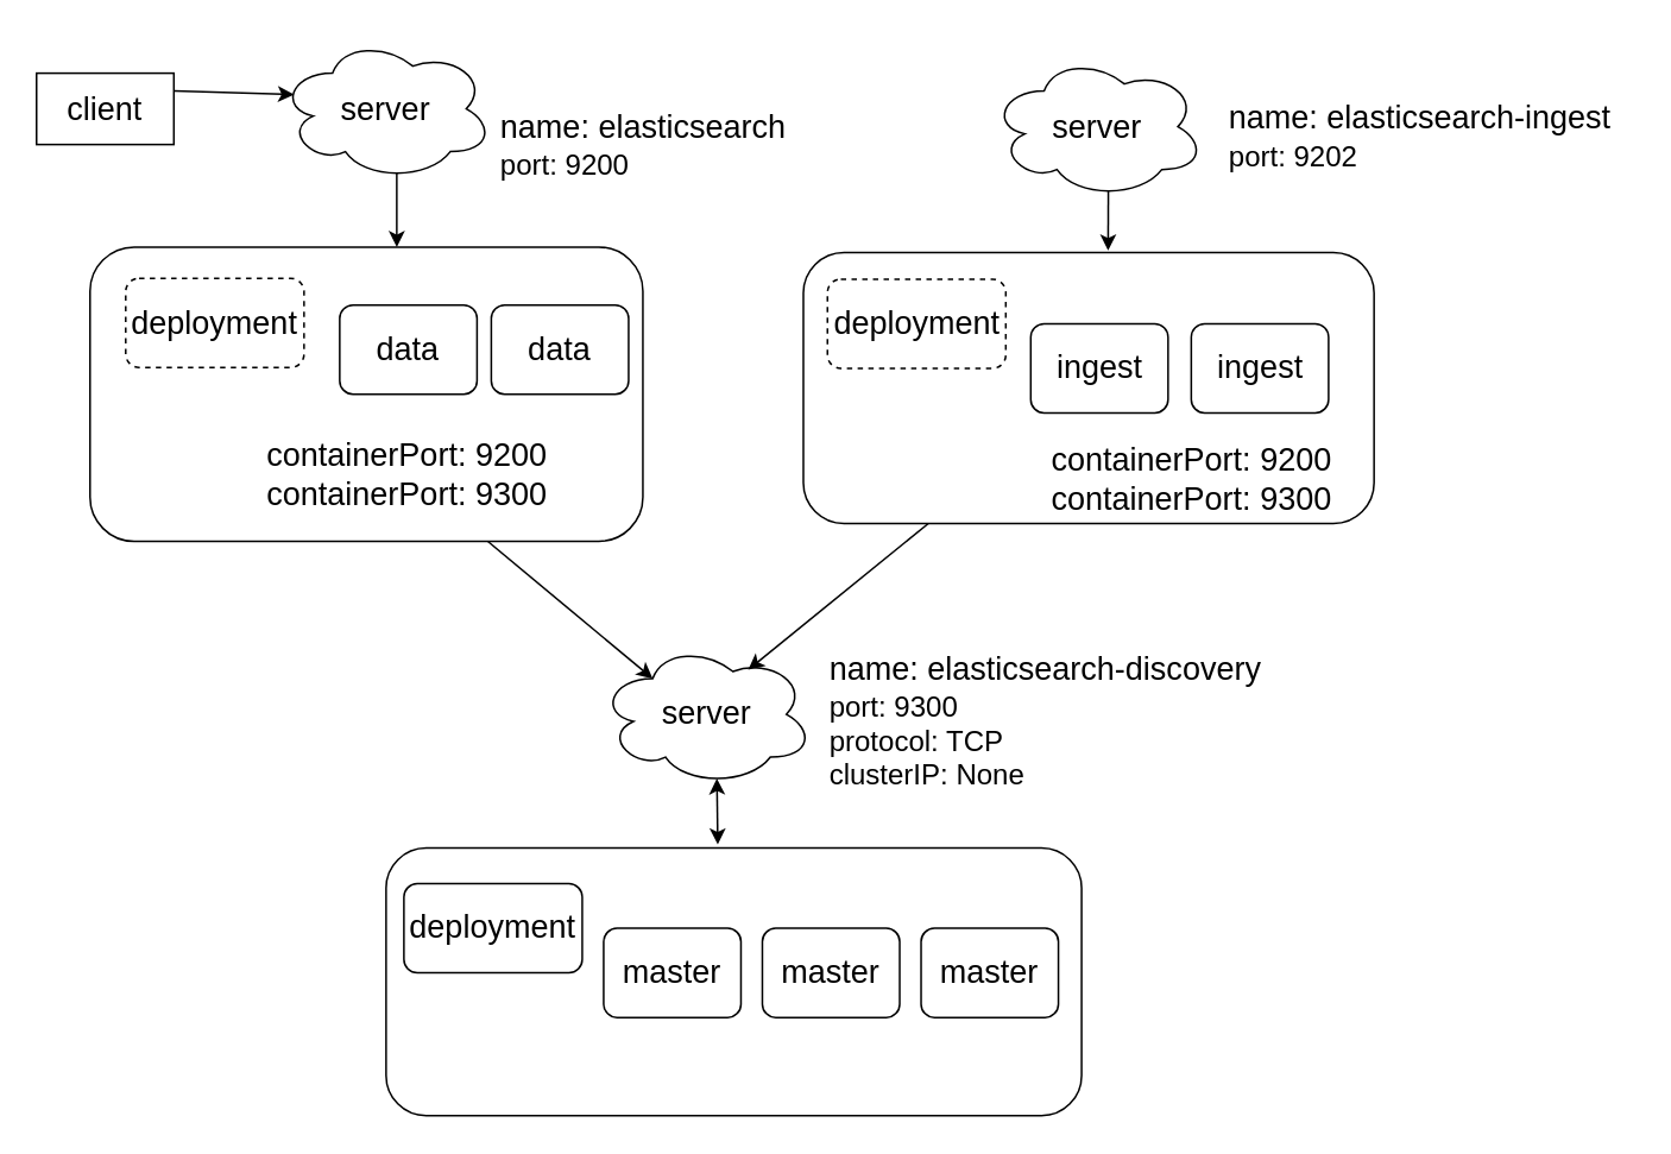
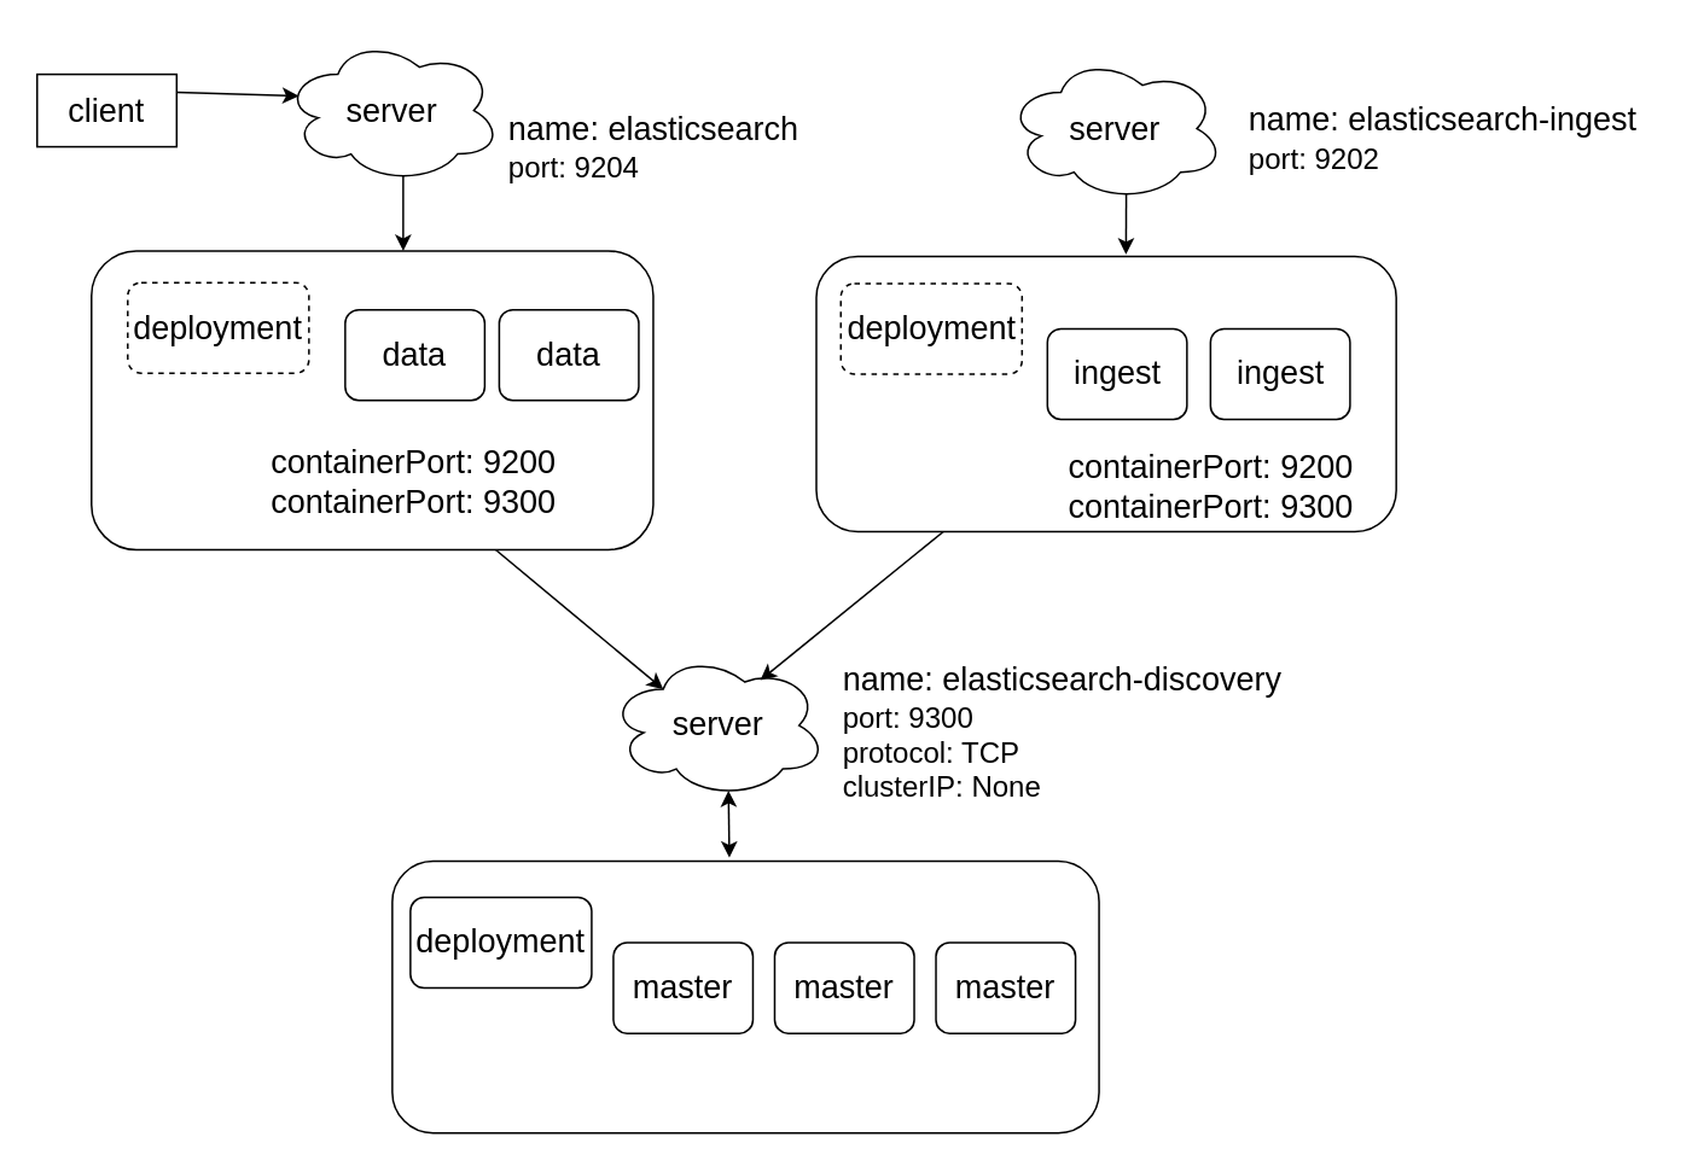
  <mxCell id="0" />
  <mxCell id="1" parent="0" />
  <mxCell id="2" value="" style="rounded=1;whiteSpace=wrap;html=1;strokeWidth=1;" vertex="1" parent="1"><mxGeometry x="216" y="475" width="390" height="150" as="geometry" /></mxCell>
  <mxCell id="3" value="" style="rounded=1;whiteSpace=wrap;html=1;strokeWidth=1;" vertex="1" parent="1"><mxGeometry x="450" y="141" width="320" height="152" as="geometry" /></mxCell>
  <mxCell id="4" value="" style="rounded=1;whiteSpace=wrap;html=1;" vertex="1" parent="1"><mxGeometry x="50" y="138" width="310" height="165" as="geometry" /></mxCell>
  <mxCell id="5" value="&lt;span&gt;&lt;font style=&quot;font-size: 18px&quot;&gt;master&lt;/font&gt;&lt;/span&gt;" style="rounded=1;whiteSpace=wrap;html=1;" vertex="1" parent="1"><mxGeometry x="427" y="520" width="77" height="50" as="geometry" /></mxCell>
  <mxCell id="6" value="&lt;span&gt;&lt;font style=&quot;font-size: 18px&quot;&gt;master&lt;/font&gt;&lt;/span&gt;" style="rounded=1;whiteSpace=wrap;html=1;" vertex="1" parent="1"><mxGeometry x="338" y="520" width="77" height="50" as="geometry" /></mxCell>
  <mxCell id="7" value="&lt;span&gt;&lt;font style=&quot;font-size: 18px&quot;&gt;master&lt;/font&gt;&lt;/span&gt;" style="rounded=1;whiteSpace=wrap;html=1;" vertex="1" parent="1"><mxGeometry x="516" y="520" width="77" height="50" as="geometry" /></mxCell>
  <mxCell id="8" value="&lt;span&gt;&lt;font style=&quot;font-size: 18px&quot;&gt;ingest&lt;/font&gt;&lt;/span&gt;" style="rounded=1;whiteSpace=wrap;html=1;" vertex="1" parent="1"><mxGeometry x="667.5" y="181" width="77" height="50" as="geometry" /></mxCell>
  <mxCell id="9" value="&lt;span&gt;&lt;font style=&quot;font-size: 18px&quot;&gt;data&lt;/font&gt;&lt;/span&gt;" style="rounded=1;whiteSpace=wrap;html=1;" vertex="1" parent="1"><mxGeometry x="190" y="170.5" width="77" height="50" as="geometry" /></mxCell>
  <mxCell id="10" value="&lt;span&gt;&lt;font style=&quot;font-size: 18px&quot;&gt;data&lt;/font&gt;&lt;/span&gt;" style="rounded=1;whiteSpace=wrap;html=1;" vertex="1" parent="1"><mxGeometry x="275" y="170.5" width="77" height="50" as="geometry" /></mxCell>
  <mxCell id="11" value="&lt;span&gt;&lt;font style=&quot;font-size: 18px&quot;&gt;ingest&lt;/font&gt;&lt;/span&gt;" style="rounded=1;whiteSpace=wrap;html=1;" vertex="1" parent="1"><mxGeometry x="577.5" y="181" width="77" height="50" as="geometry" /></mxCell>
  <mxCell id="12" value="&lt;pre&gt;&lt;font style=&quot;font-size: 18px&quot; face=&quot;Helvetica&quot;&gt;deployment&lt;/font&gt;&lt;/pre&gt;" style="rounded=1;whiteSpace=wrap;html=1;" vertex="1" parent="1"><mxGeometry x="226" y="495" width="100" height="50" as="geometry" /></mxCell>
  <mxCell id="13" value="&lt;pre&gt;&lt;font style=&quot;font-size: 18px&quot; face=&quot;Helvetica&quot;&gt;deployment&lt;/font&gt;&lt;/pre&gt;" style="rounded=1;whiteSpace=wrap;html=1;dashed=1;" vertex="1" parent="1"><mxGeometry x="463.5" y="156" width="100" height="50" as="geometry" /></mxCell>
  <mxCell id="14" value="&lt;pre&gt;&lt;font style=&quot;font-size: 18px&quot; face=&quot;Helvetica&quot;&gt;deployment&lt;/font&gt;&lt;/pre&gt;" style="rounded=1;whiteSpace=wrap;html=1;strokeWidth=1;dashed=1;" vertex="1" parent="1"><mxGeometry x="70" y="155.5" width="100" height="50" as="geometry" /></mxCell>
  <mxCell id="15" value="&lt;font style=&quot;font-size: 18px&quot;&gt;server&lt;/font&gt;" style="ellipse;shape=cloud;whiteSpace=wrap;html=1;" vertex="1" parent="1"><mxGeometry x="335.5" y="360" width="120" height="80" as="geometry" /></mxCell>
  <mxCell id="16" value="&lt;font style=&quot;font-size: 18px&quot;&gt;server&lt;/font&gt;" style="ellipse;shape=cloud;whiteSpace=wrap;html=1;" vertex="1" parent="1"><mxGeometry x="156" y="20.5" width="120" height="80" as="geometry" /></mxCell>
  <mxCell id="17" value="&lt;font style=&quot;font-size: 18px&quot;&gt;server&lt;/font&gt;" style="ellipse;shape=cloud;whiteSpace=wrap;html=1;" vertex="1" parent="1"><mxGeometry x="555" y="30.5" width="120" height="80" as="geometry" /></mxCell>
  <mxCell id="18" value="&lt;div style=&quot;text-align: left&quot;&gt;&lt;font style=&quot;font-size: 18px&quot;&gt;name: elasticsearch-discovery&lt;/font&gt;&lt;/div&gt;&lt;div style=&quot;text-align: left&quot;&gt;&lt;font size=&quot;3&quot;&gt;port: 9300&lt;/font&gt;&lt;/div&gt;&lt;div style=&quot;text-align: left&quot;&gt;&lt;font size=&quot;3&quot;&gt;protocol: TCP&lt;/font&gt;&lt;/div&gt;&lt;div style=&quot;text-align: left&quot;&gt;&lt;font size=&quot;3&quot;&gt;clusterIP: None&lt;/font&gt;&lt;/div&gt;" style="text;html=1;strokeColor=none;fillColor=none;align=center;verticalAlign=middle;whiteSpace=wrap;rounded=0;" vertex="1" parent="1"><mxGeometry x="455.5" y="349" width="260" height="110" as="geometry" /></mxCell>
- <mxCell id="19" value="&lt;div style=&quot;text-align: left&quot;&gt;&lt;font style=&quot;font-size: 18px&quot;&gt;name: elasticsearch&lt;/font&gt;&lt;/div&gt;&lt;div style=&quot;text-align: left&quot;&gt;&lt;font size=&quot;3&quot;&gt;port: 9200&lt;/font&gt;&lt;/div&gt;" style="text;html=1;strokeColor=none;fillColor=none;align=center;verticalAlign=middle;whiteSpace=wrap;rounded=0;" vertex="1" parent="1"><mxGeometry x="259.5" y="50.5" width="201" height="60" as="geometry" /></mxCell>
+ <mxCell id="19" value="&lt;div style=&quot;text-align: left&quot;&gt;&lt;font style=&quot;font-size: 18px&quot;&gt;name: elasticsearch&lt;/font&gt;&lt;/div&gt;&lt;div style=&quot;text-align: left&quot;&gt;&lt;font size=&quot;3&quot;&gt;port: 9204&lt;/font&gt;&lt;/div&gt;" style="text;html=1;strokeColor=none;fillColor=none;align=center;verticalAlign=middle;whiteSpace=wrap;rounded=0;" vertex="1" parent="1"><mxGeometry x="259.5" y="50.5" width="201" height="60" as="geometry" /></mxCell>
  <mxCell id="20" value="&lt;div&gt;&lt;font style=&quot;font-size: 18px&quot;&gt;containerPort: 9200&lt;/font&gt;&lt;/div&gt;&lt;div&gt;&lt;font style=&quot;font-size: 18px&quot;&gt;containerPort: 9300&lt;/font&gt;&lt;/div&gt;" style="text;html=1;strokeColor=none;fillColor=none;align=center;verticalAlign=middle;whiteSpace=wrap;rounded=0;" vertex="1" parent="1"><mxGeometry x="143" y="228" width="170" height="75" as="geometry" /></mxCell>
  <mxCell id="21" value="&lt;div style=&quot;text-align: left&quot;&gt;&lt;font style=&quot;font-size: 18px&quot;&gt;name: elasticsearch-ingest&lt;/font&gt;&lt;/div&gt;&lt;div style=&quot;text-align: left&quot;&gt;&lt;font size=&quot;3&quot;&gt;port: 9202&lt;/font&gt;&lt;/div&gt;" style="text;html=1;strokeColor=none;fillColor=none;align=center;verticalAlign=middle;whiteSpace=wrap;rounded=0;" vertex="1" parent="1"><mxGeometry x="677" y="50.5" width="238" height="50" as="geometry" /></mxCell>
  <mxCell id="22" value="&lt;div&gt;&lt;font style=&quot;font-size: 18px&quot;&gt;containerPort: 9200&lt;/font&gt;&lt;/div&gt;&lt;div&gt;&lt;font style=&quot;font-size: 18px&quot;&gt;containerPort: 9300&lt;/font&gt;&lt;/div&gt;" style="text;html=1;strokeColor=none;fillColor=none;align=center;verticalAlign=middle;whiteSpace=wrap;rounded=0;" vertex="1" parent="1"><mxGeometry x="582.5" y="231" width="170" height="75" as="geometry" /></mxCell>
  <mxCell id="23" value="&lt;font style=&quot;font-size: 18px&quot;&gt;client&lt;/font&gt;" style="whiteSpace=wrap;html=1;rounded=0;" vertex="1" parent="1"><mxGeometry x="20" y="40.5" width="77" height="40" as="geometry" /></mxCell>
  <mxCell id="24" value="" style="endArrow=classic;html=1;exitX=0.55;exitY=0.95;exitDx=0;exitDy=0;exitPerimeter=0;" edge="1" parent="1" source="16"><mxGeometry width="50" height="50" relative="1" as="geometry"><mxPoint x="193" y="93" as="sourcePoint" /><mxPoint x="222" y="138" as="targetPoint" /></mxGeometry></mxCell>
  <mxCell id="25" value="" style="endArrow=classic;html=1;exitX=1;exitY=0.25;exitDx=0;exitDy=0;entryX=0.07;entryY=0.4;entryDx=0;entryDy=0;entryPerimeter=0;" edge="1" parent="1" source="23" target="16"><mxGeometry width="50" height="50" relative="1" as="geometry"><mxPoint x="-20" y="173" as="sourcePoint" /><mxPoint x="160" y="75" as="targetPoint" /></mxGeometry></mxCell>
  <mxCell id="26" value="" style="endArrow=classic;html=1;exitX=0.55;exitY=0.95;exitDx=0;exitDy=0;exitPerimeter=0;entryX=0.534;entryY=-0.007;entryDx=0;entryDy=0;entryPerimeter=0;" edge="1" parent="1" source="17" target="3"><mxGeometry width="50" height="50" relative="1" as="geometry"><mxPoint x="510" y="133" as="sourcePoint" /><mxPoint x="560" y="83" as="targetPoint" /></mxGeometry></mxCell>
  <mxCell id="27" value="" style="endArrow=classic;html=1;entryX=0.25;entryY=0.25;entryDx=0;entryDy=0;entryPerimeter=0;" edge="1" parent="1" source="20" target="15"><mxGeometry width="50" height="50" relative="1" as="geometry"><mxPoint x="20" y="693" as="sourcePoint" /><mxPoint x="70" y="643" as="targetPoint" /></mxGeometry></mxCell>
  <mxCell id="28" value="" style="endArrow=classic;html=1;entryX=0.696;entryY=0.188;entryDx=0;entryDy=0;entryPerimeter=0;exitX=0.219;exitY=1;exitDx=0;exitDy=0;exitPerimeter=0;" edge="1" parent="1" source="3" target="15"><mxGeometry width="50" height="50" relative="1" as="geometry"><mxPoint x="510" y="303" as="sourcePoint" /><mxPoint x="395.5" y="289.289" as="targetPoint" /></mxGeometry></mxCell>
  <mxCell id="29" value="" style="endArrow=classic;startArrow=classic;html=1;entryX=0.55;entryY=0.95;entryDx=0;entryDy=0;entryPerimeter=0;" edge="1" parent="1" target="15"><mxGeometry width="50" height="50" relative="1" as="geometry"><mxPoint x="402" y="473" as="sourcePoint" /><mxPoint x="340" y="433" as="targetPoint" /></mxGeometry></mxCell>
